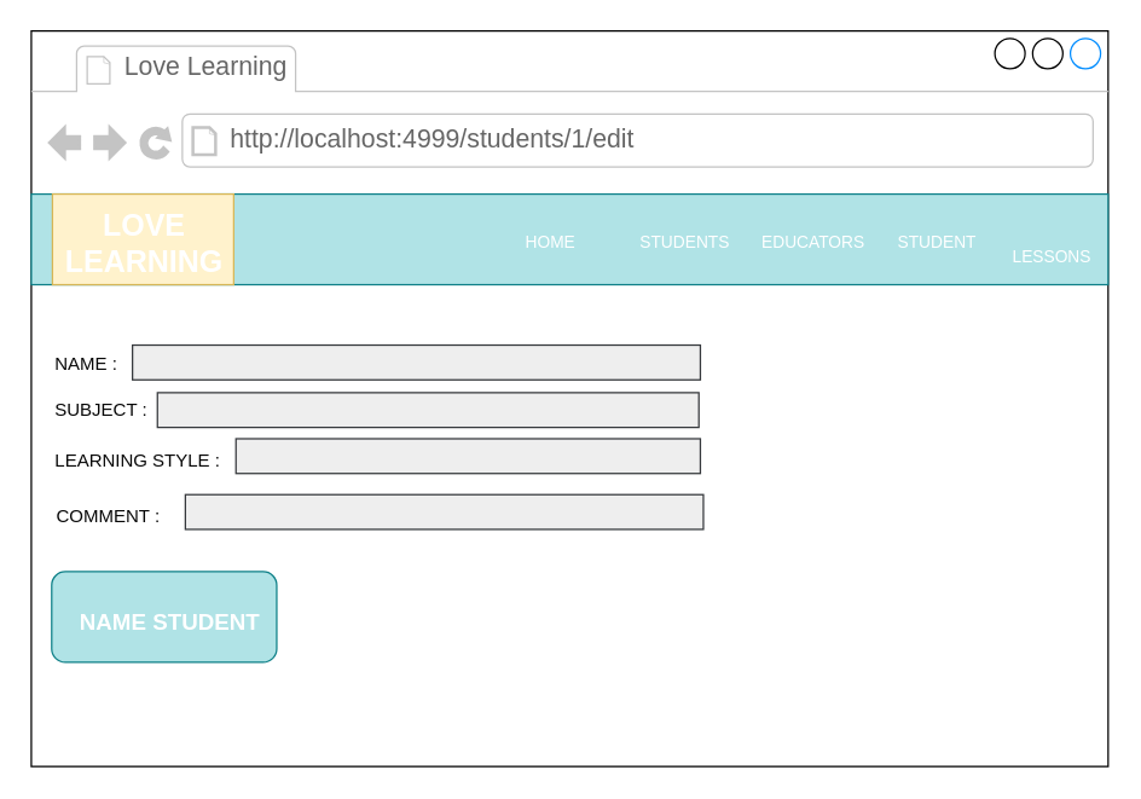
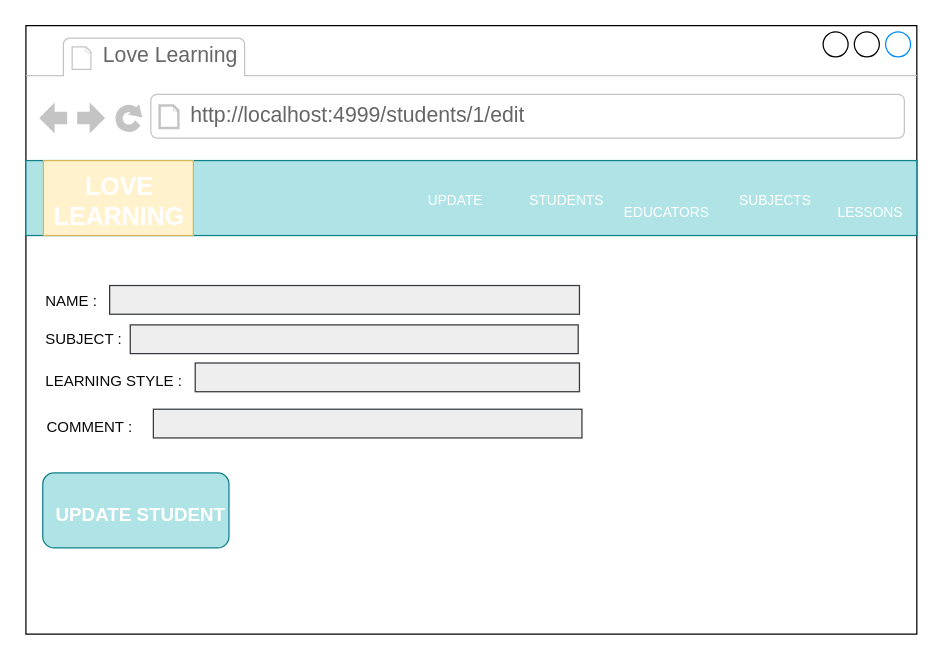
  <mxCell id="0" />
  <mxCell id="1" parent="0" />
  <mxCell id="2" value="" style="strokeWidth=1;shadow=0;dashed=0;align=center;html=1;shape=mxgraph.mockup.containers.browserWindow;rSize=0;strokeColor2=#008cff;strokeColor3=#c4c4c4;mainText=,;recursiveResize=0;fillColor=none;fontColor=#080808;" vertex="1" parent="1"><mxGeometry x="20" y="20" width="713" height="487" as="geometry" /></mxCell>
  <mxCell id="3" value="Love Learning" style="strokeWidth=1;shadow=0;dashed=0;align=center;html=1;shape=mxgraph.mockup.containers.anchor;fontSize=17;fontColor=#666666;align=left;" vertex="1" parent="2"><mxGeometry x="60" y="12" width="110" height="26" as="geometry" /></mxCell>
  <mxCell id="4" value="http://localhost:4999/students/1/edit" style="strokeWidth=1;shadow=0;dashed=0;align=center;html=1;shape=mxgraph.mockup.containers.anchor;rSize=0;fontSize=17;fontColor=#666666;align=left;" vertex="1" parent="2"><mxGeometry x="130" y="60" width="250" height="26" as="geometry" /></mxCell>
  <mxCell id="5" value="" style="rounded=0;whiteSpace=wrap;html=1;fillColor=#b0e3e6;strokeColor=#0e8088;" vertex="1" parent="2"><mxGeometry y="108" width="713" height="60" as="geometry" /></mxCell>
  <mxCell id="6" value="" style="rounded=0;whiteSpace=wrap;html=1;fillColor=#fff2cc;strokeColor=#d6b656;" vertex="1" parent="2"><mxGeometry x="14" y="108" width="120" height="60" as="geometry" /></mxCell>
  <mxCell id="7" value="LOVE LEARNING" style="text;html=1;strokeColor=none;fillColor=none;align=center;verticalAlign=middle;whiteSpace=wrap;rounded=0;fontColor=#FFFFFF;fontSize=20;fontStyle=1" vertex="1" parent="2"><mxGeometry x="19" y="125" width="112" height="30" as="geometry" /></mxCell>
- <mxCell id="8" value="HOME" style="text;html=1;strokeColor=none;fillColor=none;align=center;verticalAlign=middle;whiteSpace=wrap;rounded=0;fontSize=11;fontColor=#FFFFFF;" vertex="1" parent="2"><mxGeometry x="314" y="125" width="60" height="30" as="geometry" /></mxCell>
+ <mxCell id="8" value="UPDATE" style="text;html=1;strokeColor=none;fillColor=none;align=center;verticalAlign=middle;whiteSpace=wrap;rounded=0;fontSize=11;fontColor=#FFFFFF;" vertex="1" parent="2"><mxGeometry x="314" y="125" width="60" height="30" as="geometry" /></mxCell>
  <mxCell id="9" value="STUDENTS" style="text;html=1;strokeColor=none;fillColor=none;align=center;verticalAlign=middle;whiteSpace=wrap;rounded=0;fontSize=11;fontColor=#FFFFFF;" vertex="1" parent="2"><mxGeometry x="403" y="125" width="60" height="30" as="geometry" /></mxCell>
- <mxCell id="10" value="EDUCATORS" style="text;html=1;strokeColor=none;fillColor=none;align=center;verticalAlign=middle;whiteSpace=wrap;rounded=0;fontSize=11;fontColor=#FFFFFF;" vertex="1" parent="2"><mxGeometry x="488" y="125" width="60" height="30" as="geometry" /></mxCell>
- <mxCell id="11" value="STUDENT" style="text;html=1;strokeColor=none;fillColor=none;align=center;verticalAlign=middle;whiteSpace=wrap;rounded=0;fontSize=11;fontColor=#FFFFFF;" vertex="1" parent="2"><mxGeometry x="570" y="125" width="60" height="30" as="geometry" /></mxCell>
+ <mxCell id="10" value="EDUCATORS" style="text;html=1;strokeColor=none;fillColor=none;align=center;verticalAlign=middle;whiteSpace=wrap;rounded=0;fontSize=11;fontColor=#FFFFFF;" vertex="1" parent="2"><mxGeometry x="483" y="135" width="60" height="30" as="geometry" /></mxCell>
+ <mxCell id="11" value="SUBJECTS" style="text;html=1;strokeColor=none;fillColor=none;align=center;verticalAlign=middle;whiteSpace=wrap;rounded=0;fontSize=11;fontColor=#FFFFFF;" vertex="1" parent="2"><mxGeometry x="570" y="125" width="60" height="30" as="geometry" /></mxCell>
  <mxCell id="12" value="LESSONS" style="text;html=1;strokeColor=none;fillColor=none;align=center;verticalAlign=middle;whiteSpace=wrap;rounded=0;fontSize=11;fontColor=#FFFFFF;" vertex="1" parent="2"><mxGeometry x="646" y="135" width="60" height="30" as="geometry" /></mxCell>
  <mxCell id="13" value="&lt;font color=&quot;#080808&quot;&gt;NAME :&amp;nbsp;&lt;/font&gt;" style="text;html=1;strokeColor=none;fillColor=none;align=left;verticalAlign=middle;whiteSpace=wrap;rounded=0;" vertex="1" parent="2"><mxGeometry x="14" y="206" width="60" height="30" as="geometry" /></mxCell>
  <mxCell id="14" value="&lt;font color=&quot;#080808&quot;&gt;SUBJECT :&amp;nbsp;&lt;/font&gt;" style="text;html=1;strokeColor=none;fillColor=none;align=left;verticalAlign=middle;whiteSpace=wrap;rounded=0;" vertex="1" parent="2"><mxGeometry x="14" y="236" width="74" height="30" as="geometry" /></mxCell>
  <mxCell id="15" value="&lt;font color=&quot;#080808&quot;&gt;LEARNING STYLE :&amp;nbsp;&lt;/font&gt;" style="text;html=1;strokeColor=none;fillColor=none;align=left;verticalAlign=middle;whiteSpace=wrap;rounded=0;" vertex="1" parent="2"><mxGeometry x="13.5" y="270" width="121" height="30" as="geometry" /></mxCell>
  <mxCell id="16" value="&lt;font color=&quot;#080808&quot;&gt;COMMENT :&amp;nbsp;&lt;/font&gt;" style="text;html=1;strokeColor=none;fillColor=none;align=left;verticalAlign=middle;whiteSpace=wrap;rounded=0;" vertex="1" parent="2"><mxGeometry x="14.5" y="307" width="121" height="30" as="geometry" /></mxCell>
  <mxCell id="17" value="" style="group" vertex="1" connectable="0" parent="2"><mxGeometry x="13.5" y="358" width="149" height="60" as="geometry" /></mxCell>
  <mxCell id="18" value="" style="rounded=1;whiteSpace=wrap;html=1;fontSize=11;fillColor=#b0e3e6;strokeColor=#0e8088;" vertex="1" parent="17"><mxGeometry width="149" height="60" as="geometry" /></mxCell>
- <mxCell id="19" value="NAME STUDENT" style="text;html=1;strokeColor=none;fillColor=none;align=center;verticalAlign=middle;whiteSpace=wrap;rounded=0;fontSize=15;fontColor=#FFFFFF;fontStyle=1" vertex="1" parent="17"><mxGeometry x="8.692" y="8" width="140.308" height="49" as="geometry" /></mxCell>
+ <mxCell id="19" value="UPDATE STUDENT" style="text;html=1;strokeColor=none;fillColor=none;align=center;verticalAlign=middle;whiteSpace=wrap;rounded=0;fontSize=15;fontColor=#FFFFFF;fontStyle=1" vertex="1" parent="17"><mxGeometry x="8.692" y="8" width="140.308" height="49" as="geometry" /></mxCell>
  <mxCell id="20" value="" style="rounded=0;whiteSpace=wrap;html=1;fillColor=#eeeeee;strokeColor=#36393d;" vertex="1" parent="2"><mxGeometry x="67" y="208" width="376" height="23" as="geometry" /></mxCell>
  <mxCell id="21" value="" style="rounded=0;whiteSpace=wrap;html=1;fillColor=#eeeeee;strokeColor=#36393d;" vertex="1" parent="2"><mxGeometry x="83.5" y="239.5" width="358.5" height="23" as="geometry" /></mxCell>
  <mxCell id="22" value="" style="rounded=0;whiteSpace=wrap;html=1;fillColor=#eeeeee;strokeColor=#36393d;" vertex="1" parent="2"><mxGeometry x="135.5" y="270" width="307.5" height="23" as="geometry" /></mxCell>
  <mxCell id="23" value="" style="rounded=0;whiteSpace=wrap;html=1;fillColor=#eeeeee;strokeColor=#36393d;" vertex="1" parent="2"><mxGeometry x="102" y="307" width="343" height="23" as="geometry" /></mxCell>
